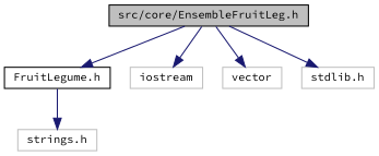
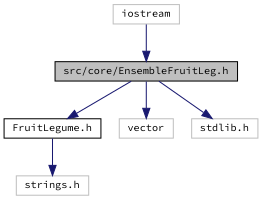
  digraph {
    fontname="Source Code Pro"
    node [color=grey75 fillcolor=white fontname="Source Code Pro" fontsize=10 shape=record style=filled]
    edge [color=midnightblue fontname="Source Code Pro" fontsize=10 labelfontname=Helvetica labelfontsize=10 style=solid]
    n1 [color=black fillcolor=grey75 fontcolor=black height=0.2 label="src/core/EnsembleFruitLeg.h" width=0.4]
    n2 [color=black height=0.2 label="FruitLegume.h" width=0.4]
    n3 [height=0.2 label=iostream width=0.4]
    n4 [height=0.2 label=vector width=0.4]
    n5 [height=0.2 label="stdlib.h" width=0.4]
    n6 [height=0.2 label="strings.h" width=0.4]
    n1 -> n2
-   n1 -> n3
+   n3 -> n1
    n1 -> n4
    n1 -> n5
    n2 -> n6
  }
